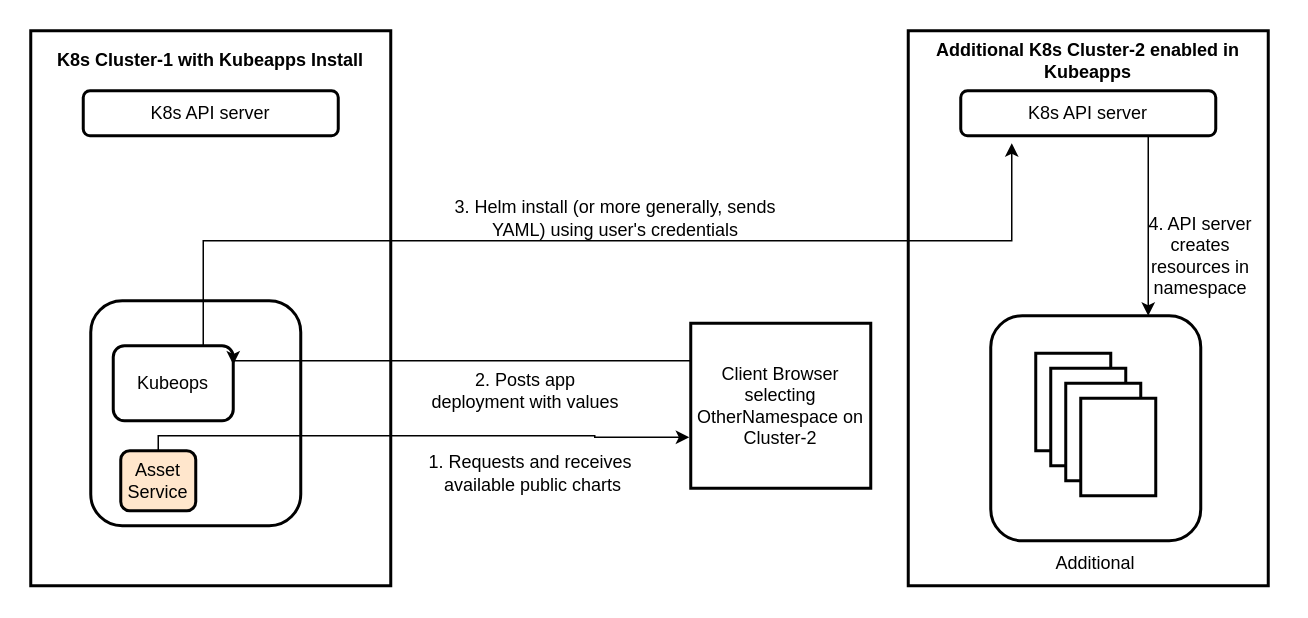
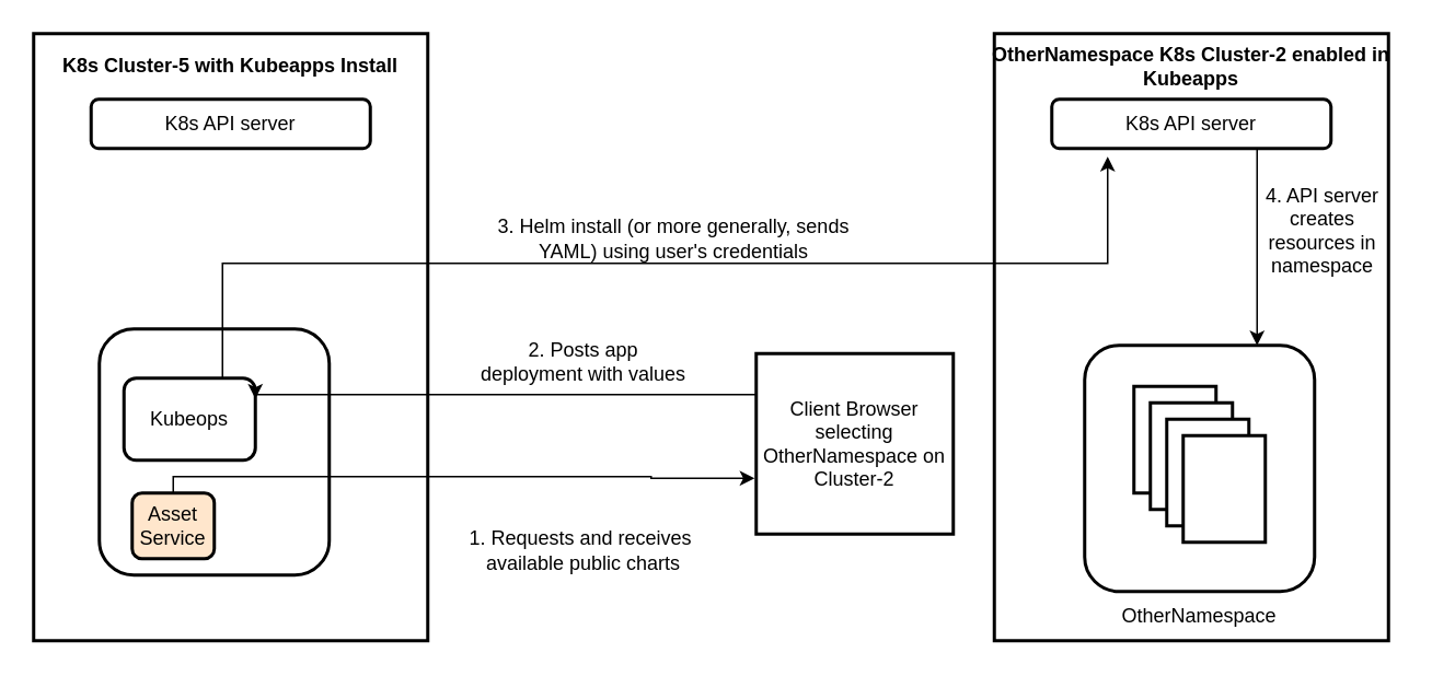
  <mxCell id="0" />
  <mxCell id="1" parent="0" />
  <mxCell id="2" value="" style="rounded=0;whiteSpace=wrap;html=1;strokeWidth=2;" parent="1" vertex="1"><mxGeometry x="20" y="20" width="240" height="370" as="geometry" /></mxCell>
- <mxCell id="3" value="K8s Cluster-1 with Kubeapps Install" style="text;html=1;strokeColor=none;fillColor=none;align=center;verticalAlign=middle;whiteSpace=wrap;rounded=0;fontStyle=1" parent="1" vertex="1"><mxGeometry x="20" y="30" width="240" height="20" as="geometry" /></mxCell>
+ <mxCell id="3" value="K8s Cluster-5 with Kubeapps Install" style="text;html=1;strokeColor=none;fillColor=none;align=center;verticalAlign=middle;whiteSpace=wrap;rounded=0;fontStyle=1" parent="1" vertex="1"><mxGeometry x="20" y="30" width="240" height="20" as="geometry" /></mxCell>
  <mxCell id="4" value="" style="rounded=1;whiteSpace=wrap;html=1;strokeWidth=2;" parent="1" vertex="1"><mxGeometry x="60" y="200" width="140" height="150" as="geometry" /></mxCell>
  <mxCell id="5" value="K8s API server" style="rounded=1;whiteSpace=wrap;html=1;strokeWidth=2;" parent="1" vertex="1"><mxGeometry x="55" y="60" width="170" height="30" as="geometry" /></mxCell>
  <mxCell id="6" style="edgeStyle=orthogonalEdgeStyle;rounded=0;orthogonalLoop=1;jettySize=auto;html=1;exitX=0.5;exitY=0;exitDx=0;exitDy=0;" parent="1" source="7" edge="1"><mxGeometry relative="1" as="geometry"><mxPoint x="459" y="291" as="targetPoint" /><Array as="points"><mxPoint x="105" y="290" /><mxPoint x="396" y="290" /></Array></mxGeometry></mxCell>
  <mxCell id="7" value="Asset Service" style="rounded=1;whiteSpace=wrap;html=1;strokeWidth=2;fillColor=#ffe6cc;" parent="1" vertex="1"><mxGeometry x="80" y="300" width="50" height="40" as="geometry" /></mxCell>
  <mxCell id="8" value="Kubeops" style="rounded=1;whiteSpace=wrap;html=1;strokeWidth=2;" parent="1" vertex="1"><mxGeometry x="75" y="230" width="80" height="50" as="geometry" /></mxCell>
  <mxCell id="9" value="" style="rounded=0;whiteSpace=wrap;html=1;strokeWidth=2;" parent="1" vertex="1"><mxGeometry x="605" y="20" width="240" height="370" as="geometry" /></mxCell>
- <mxCell id="10" value="Additional K8s Cluster-2 enabled in Kubeapps" style="text;html=1;strokeColor=none;fillColor=none;align=center;verticalAlign=middle;whiteSpace=wrap;rounded=0;fontStyle=1" parent="1" vertex="1"><mxGeometry x="600" y="20" width="250" height="40" as="geometry" /></mxCell>
+ <mxCell id="10" value="OtherNamespace K8s Cluster-2 enabled in Kubeapps" style="text;html=1;strokeColor=none;fillColor=none;align=center;verticalAlign=middle;whiteSpace=wrap;rounded=0;fontStyle=1" parent="1" vertex="1"><mxGeometry x="600" y="20" width="250" height="40" as="geometry" /></mxCell>
  <mxCell id="11" style="edgeStyle=orthogonalEdgeStyle;rounded=0;orthogonalLoop=1;jettySize=auto;html=1;entryX=0.75;entryY=0;entryDx=0;entryDy=0;" edge="1" parent="1" source="12" target="20"><mxGeometry relative="1" as="geometry"><Array as="points"><mxPoint x="765" y="120" /><mxPoint x="765" y="120" /></Array></mxGeometry></mxCell>
  <mxCell id="12" value="K8s API server" style="rounded=1;whiteSpace=wrap;html=1;strokeWidth=2;" parent="1" vertex="1"><mxGeometry x="640" y="60" width="170" height="30" as="geometry" /></mxCell>
  <mxCell id="13" style="edgeStyle=orthogonalEdgeStyle;rounded=0;orthogonalLoop=1;jettySize=auto;html=1;exitX=0;exitY=0.25;exitDx=0;exitDy=0;entryX=1;entryY=0.25;entryDx=0;entryDy=0;" parent="1" source="14" target="8" edge="1"><mxGeometry relative="1" as="geometry"><Array as="points"><mxPoint x="460" y="240" /></Array></mxGeometry></mxCell>
  <mxCell id="14" value="Client Browser selecting OtherNamespace on Cluster-2" style="rounded=0;whiteSpace=wrap;html=1;strokeWidth=2;" parent="1" vertex="1"><mxGeometry x="460" y="215" width="120" height="110" as="geometry" /></mxCell>
- <mxCell id="15" value="&lt;div&gt;1. Requests and receives&amp;nbsp; available public charts&lt;br&gt;&lt;/div&gt;" style="text;html=1;strokeColor=none;fillColor=none;align=center;verticalAlign=middle;whiteSpace=wrap;rounded=0;" parent="1" vertex="1"><mxGeometry x="280" y="290" width="150" height="50" as="geometry" /></mxCell>
- <mxCell id="16" value="2. Posts app deployment with values" style="text;html=1;strokeColor=none;fillColor=none;align=center;verticalAlign=middle;whiteSpace=wrap;rounded=0;" parent="1" vertex="1"><mxGeometry x="285" y="240" width="130" height="40" as="geometry" /></mxCell>
+ <mxCell id="15" value="&lt;div&gt;1. Requests and receives&amp;nbsp; available public charts&lt;br&gt;&lt;/div&gt;" style="text;html=1;strokeColor=none;fillColor=none;align=center;verticalAlign=middle;whiteSpace=wrap;rounded=0;" parent="1" vertex="1"><mxGeometry x="280" y="310" width="150" height="50" as="geometry" /></mxCell>
+ <mxCell id="16" value="2. Posts app deployment with values" style="text;html=1;strokeColor=none;fillColor=none;align=center;verticalAlign=middle;whiteSpace=wrap;rounded=0;" parent="1" vertex="1"><mxGeometry x="290" y="200" width="130" height="40" as="geometry" /></mxCell>
  <mxCell id="17" value="3. Helm install (or more generally, sends YAML) using user's credentials" style="text;html=1;strokeColor=none;fillColor=none;align=center;verticalAlign=middle;whiteSpace=wrap;rounded=0;" parent="1" vertex="1"><mxGeometry x="290" y="130" width="240" height="30" as="geometry" /></mxCell>
  <mxCell id="18" style="edgeStyle=orthogonalEdgeStyle;rounded=0;orthogonalLoop=1;jettySize=auto;html=1;exitX=0.75;exitY=0;exitDx=0;exitDy=0;entryX=0.2;entryY=1.167;entryDx=0;entryDy=0;entryPerimeter=0;" parent="1" source="8" target="12" edge="1"><mxGeometry relative="1" as="geometry" /></mxCell>
  <mxCell id="19" value="" style="group" vertex="1" connectable="0" parent="1"><mxGeometry x="660" y="210" width="140" height="150" as="geometry" /></mxCell>
  <mxCell id="20" value="" style="rounded=1;whiteSpace=wrap;html=1;strokeWidth=2;" vertex="1" parent="19"><mxGeometry width="140" height="150" as="geometry" /></mxCell>
  <mxCell id="21" value="" style="rounded=0;whiteSpace=wrap;html=1;strokeWidth=2;" vertex="1" parent="19"><mxGeometry x="30" y="25" width="50" height="65" as="geometry" /></mxCell>
  <mxCell id="22" value="" style="rounded=0;whiteSpace=wrap;html=1;strokeWidth=2;" vertex="1" parent="19"><mxGeometry x="40" y="35" width="50" height="65" as="geometry" /></mxCell>
  <mxCell id="23" value="" style="rounded=0;whiteSpace=wrap;html=1;strokeWidth=2;" vertex="1" parent="19"><mxGeometry x="50" y="45" width="50" height="65" as="geometry" /></mxCell>
  <mxCell id="24" value="" style="rounded=0;whiteSpace=wrap;html=1;strokeWidth=2;" vertex="1" parent="19"><mxGeometry x="60" y="55" width="50" height="65" as="geometry" /></mxCell>
- <mxCell id="25" value="&lt;div&gt;Additional&lt;/div&gt;" style="text;html=1;strokeColor=none;fillColor=none;align=center;verticalAlign=middle;whiteSpace=wrap;rounded=0;" vertex="1" parent="1"><mxGeometry x="660" y="360" width="140" height="30" as="geometry" /></mxCell>
- <mxCell id="26" value="4. API server creates resources in namespace" style="text;html=1;strokeColor=none;fillColor=none;align=center;verticalAlign=middle;whiteSpace=wrap;rounded=0;" vertex="1" parent="1"><mxGeometry x="760" y="140" width="80" height="60" as="geometry" /></mxCell>
+ <mxCell id="25" value="&lt;div&gt;OtherNamespace&lt;/div&gt;" style="text;html=1;strokeColor=none;fillColor=none;align=center;verticalAlign=middle;whiteSpace=wrap;rounded=0;" vertex="1" parent="1"><mxGeometry x="660" y="360" width="140" height="30" as="geometry" /></mxCell>
+ <mxCell id="26" value="4. API server creates resources in namespace" style="text;html=1;strokeColor=none;fillColor=none;align=center;verticalAlign=middle;whiteSpace=wrap;rounded=0;" vertex="1" parent="1"><mxGeometry x="765" y="110" width="80" height="60" as="geometry" /></mxCell>
